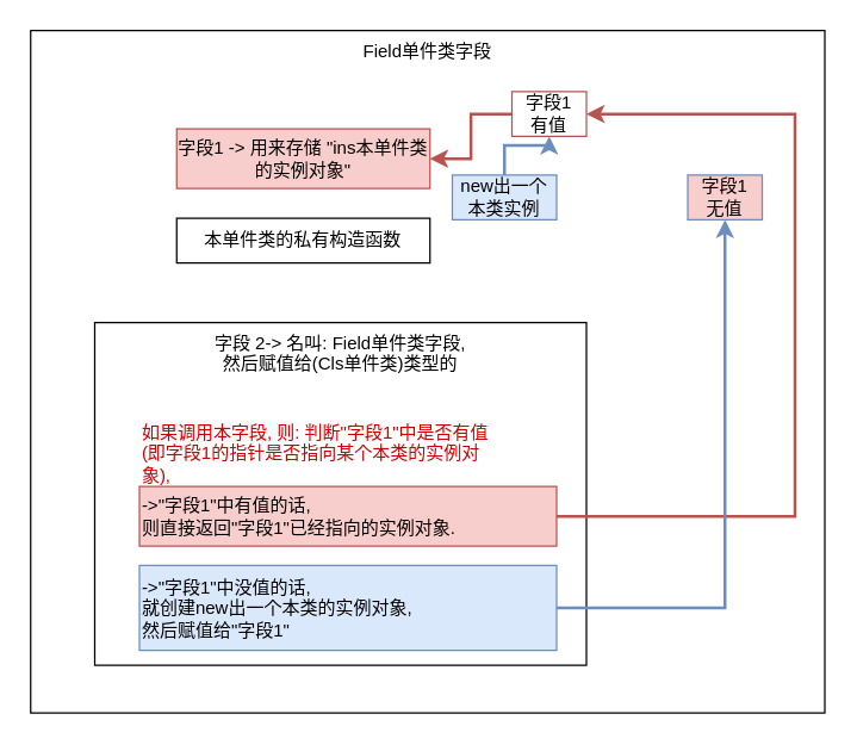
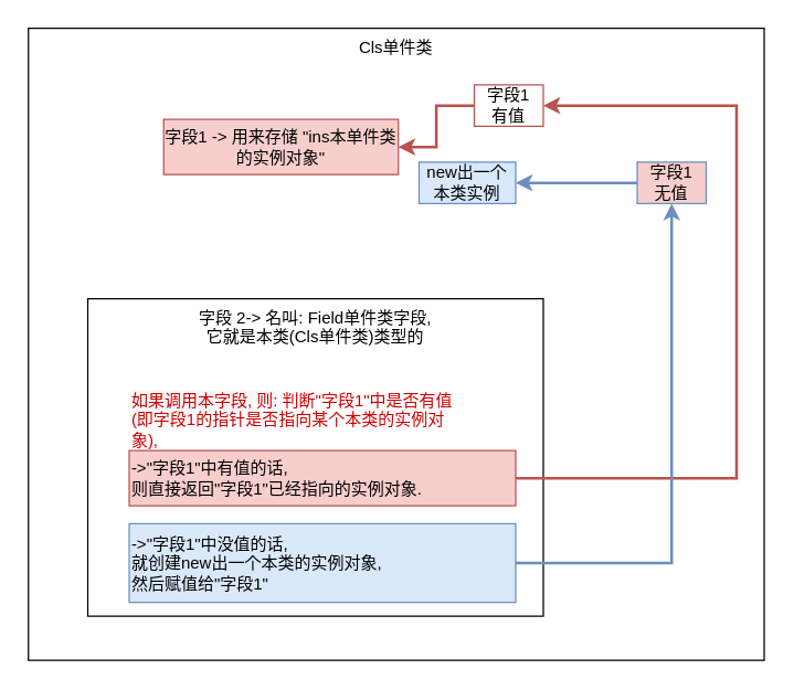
  <mxCell id="0" />
  <mxCell id="1" parent="0" />
- <mxCell id="2" value="Field单件类字段" style="rounded=0;whiteSpace=wrap;html=1;fillColor=none;verticalAlign=top;" vertex="1" parent="1"><mxGeometry x="20" y="20" width="533" height="458" as="geometry" /></mxCell>
+ <mxCell id="2" value="Cls单件类" style="rounded=0;whiteSpace=wrap;html=1;fillColor=none;verticalAlign=top;" vertex="1" parent="1"><mxGeometry x="20" y="20" width="533" height="458" as="geometry" /></mxCell>
  <mxCell id="3" style="edgeStyle=orthogonalEdgeStyle;rounded=0;orthogonalLoop=1;jettySize=auto;html=1;entryX=0;entryY=0.5;entryDx=0;entryDy=0;endArrow=none;endFill=0;startArrow=classic;startFill=1;fillColor=#f8cecc;strokeColor=#b85450;strokeWidth=2;" edge="1" parent="1" source="4" target="12"><mxGeometry relative="1" as="geometry" /></mxCell>
  <mxCell id="4" value="字段1 -&amp;gt; 用来存储 &quot;ins本单件类的实例对象&quot;" style="rounded=0;whiteSpace=wrap;html=1;fillColor=#f8cecc;strokeColor=#b85450;" vertex="1" parent="1"><mxGeometry x="118" y="86" width="170" height="40" as="geometry" /></mxCell>
- <mxCell id="5" value="本单件类的私有构造函数" style="rounded=0;whiteSpace=wrap;html=1;fillColor=none;" vertex="1" parent="1"><mxGeometry x="118" y="146" width="170" height="30" as="geometry" /></mxCell>
- <mxCell id="6" value="字段 2-&amp;gt; 名叫: Field单件类字段, &lt;br&gt;然后赋值给(Cls单件类)类型的" style="rounded=0;whiteSpace=wrap;html=1;fillColor=none;verticalAlign=top;" vertex="1" parent="1"><mxGeometry x="63" y="216" width="330" height="230" as="geometry" /></mxCell>
+ <mxCell id="6" value="字段 2-&amp;gt; 名叫: Field单件类字段, &lt;br&gt;它就是本类(Cls单件类)类型的" style="rounded=0;whiteSpace=wrap;html=1;fillColor=none;verticalAlign=top;" vertex="1" parent="1"><mxGeometry x="63" y="216" width="330" height="230" as="geometry" /></mxCell>
  <mxCell id="7" style="edgeStyle=orthogonalEdgeStyle;rounded=0;orthogonalLoop=1;jettySize=auto;html=1;entryX=1;entryY=0.5;entryDx=0;entryDy=0;fillColor=#f8cecc;strokeColor=#b85450;strokeWidth=2;" edge="1" parent="1" source="8" target="12"><mxGeometry relative="1" as="geometry"><Array as="points"><mxPoint x="533" y="346" /><mxPoint x="533" y="76" /></Array></mxGeometry></mxCell>
  <mxCell id="8" value="-&amp;gt;&quot;字段1&quot;中有值的话, &lt;br&gt;则直接返回&quot;字段1&quot;已经指向的实例对象." style="rounded=0;whiteSpace=wrap;html=1;fillColor=#f8cecc;align=left;strokeColor=#b85450;" vertex="1" parent="1"><mxGeometry x="93" y="326" width="280" height="40" as="geometry" /></mxCell>
  <mxCell id="9" style="edgeStyle=orthogonalEdgeStyle;rounded=0;orthogonalLoop=1;jettySize=auto;html=1;fillColor=#dae8fc;strokeColor=#6c8ebf;strokeWidth=2;" edge="1" parent="1" source="10" target="16"><mxGeometry relative="1" as="geometry" /></mxCell>
  <mxCell id="10" value="-&amp;gt;&quot;字段1&quot;中没值的话,&lt;br&gt;就创建new出一个本类的实例对象, &lt;br&gt;然后赋值给&quot;字段1&quot;" style="rounded=0;whiteSpace=wrap;html=1;fillColor=#dae8fc;align=left;strokeColor=#6c8ebf;" vertex="1" parent="1"><mxGeometry x="93" y="379" width="280" height="57" as="geometry" /></mxCell>
  <mxCell id="11" value="&lt;span style=&quot;font-family: Helvetica; font-size: 12px; font-style: normal; font-variant-ligatures: normal; font-variant-caps: normal; font-weight: 400; letter-spacing: normal; orphans: 2; text-align: left; text-indent: 0px; text-transform: none; widows: 2; word-spacing: 0px; -webkit-text-stroke-width: 0px; background-color: rgb(248, 249, 250); text-decoration-thickness: initial; text-decoration-style: initial; text-decoration-color: initial; float: none; display: inline !important;&quot;&gt;如果调用本字段, 则:&lt;/span&gt;&amp;nbsp;判断&quot;字段1&quot;中是否有值(即字段1的指针是否指向某个本类的实例对象),&amp;nbsp;" style="text;whiteSpace=wrap;html=1;fontColor=#CC0000;" vertex="1" parent="1"><mxGeometry x="93" y="276" width="250" height="40" as="geometry" /></mxCell>
  <mxCell id="12" value="字段1&lt;br&gt;有值" style="rounded=0;whiteSpace=wrap;html=1;fillColor=#ffffff;strokeColor=#b85450;" vertex="1" parent="1"><mxGeometry x="343" y="61" width="50" height="30" as="geometry" /></mxCell>
- <mxCell id="13" style="edgeStyle=orthogonalEdgeStyle;rounded=0;orthogonalLoop=1;jettySize=auto;html=1;entryX=0.5;entryY=1;entryDx=0;entryDy=0;fillColor=#dae8fc;strokeColor=#6c8ebf;strokeWidth=2;" edge="1" parent="1" source="14" target="12"><mxGeometry relative="1" as="geometry" /></mxCell>
  <mxCell id="14" value="new出一个本类实例" style="rounded=0;whiteSpace=wrap;html=1;fillColor=#dae8fc;strokeColor=#6c8ebf;" vertex="1" parent="1"><mxGeometry x="303" y="117" width="70" height="30" as="geometry" /></mxCell>
+ <mxCell id="15" style="edgeStyle=orthogonalEdgeStyle;rounded=0;orthogonalLoop=1;jettySize=auto;html=1;fillColor=#dae8fc;strokeColor=#6c8ebf;strokeWidth=2;" edge="1" parent="1" source="16" target="14"><mxGeometry relative="1" as="geometry" /></mxCell>
  <mxCell id="16" value="字段1&lt;br&gt;无值" style="rounded=0;whiteSpace=wrap;html=1;fillColor=#f8cecc;strokeColor=#6c8ebf;" vertex="1" parent="1"><mxGeometry x="461" y="117" width="50" height="30" as="geometry" /></mxCell>
